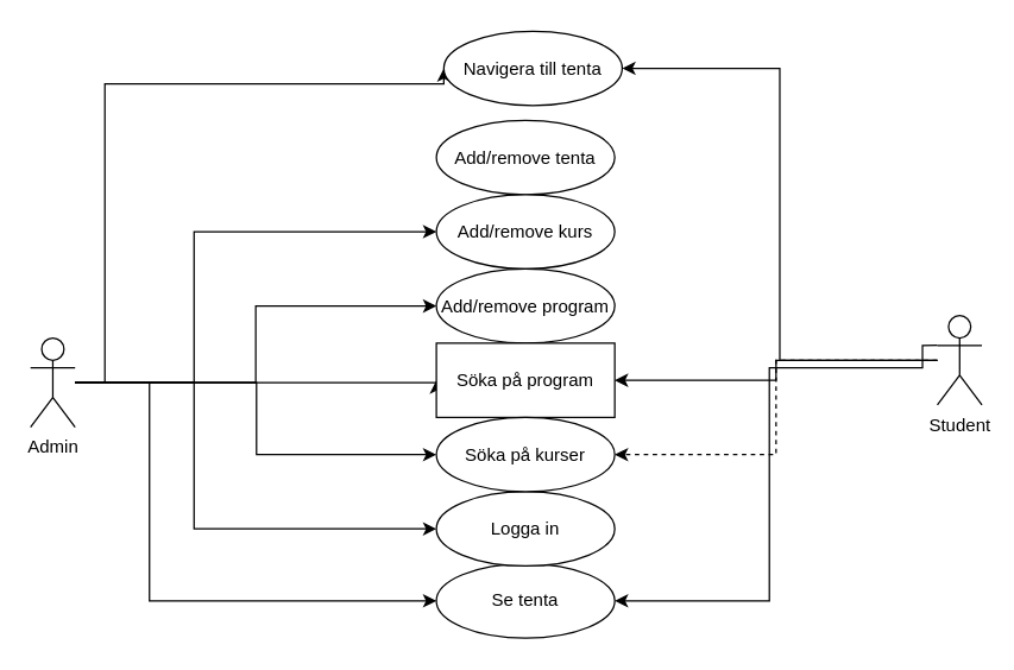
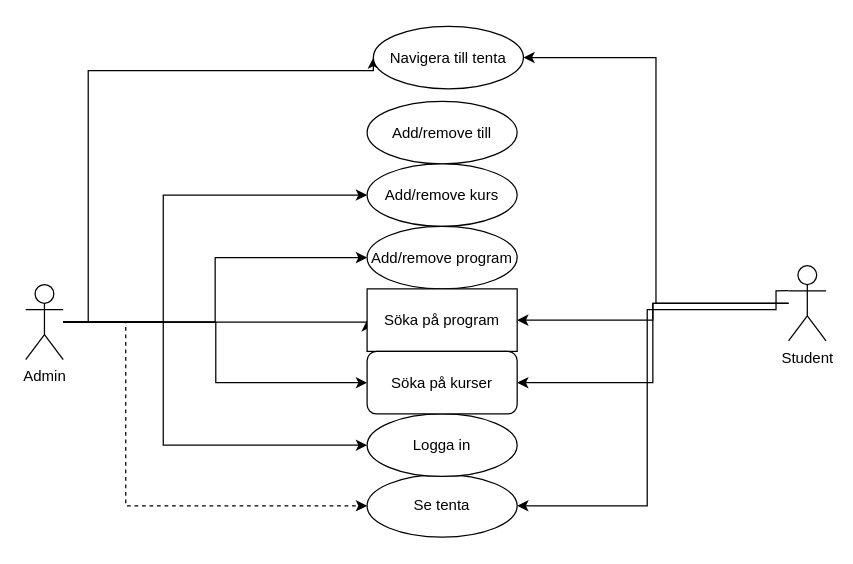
  <mxCell id="0" />
  <mxCell id="1" parent="0" />
- <mxCell id="2" style="edgeStyle=orthogonalEdgeStyle;rounded=0;orthogonalLoop=1;jettySize=auto;html=1;fontColor=#FF66FF;entryX=0;entryY=0.5;entryDx=0;entryDy=0;" edge="1" parent="1" source="9" target="15"><mxGeometry relative="1" as="geometry"><mxPoint x="290" y="57" as="targetPoint" /><Array as="points"><mxPoint x="100" y="257" /><mxPoint x="100" y="404" /></Array></mxGeometry></mxCell>
+ <mxCell id="2" style="edgeStyle=orthogonalEdgeStyle;rounded=0;orthogonalLoop=1;jettySize=auto;html=1;fontColor=#FF66FF;entryX=0;entryY=0.5;entryDx=0;entryDy=0;dashed=1;" edge="1" parent="1" source="9" target="15"><mxGeometry relative="1" as="geometry"><mxPoint x="290" y="57" as="targetPoint" /><Array as="points"><mxPoint x="100" y="257" /><mxPoint x="100" y="404" /></Array></mxGeometry></mxCell>
  <mxCell id="3" style="edgeStyle=orthogonalEdgeStyle;rounded=0;orthogonalLoop=1;jettySize=auto;html=1;entryX=0;entryY=0.5;entryDx=0;entryDy=0;fontColor=#FF66FF;" edge="1" parent="1" source="9" target="17"><mxGeometry relative="1" as="geometry"><Array as="points"><mxPoint x="130" y="257" /><mxPoint x="130" y="156" /></Array></mxGeometry></mxCell>
  <mxCell id="4" style="edgeStyle=orthogonalEdgeStyle;rounded=0;orthogonalLoop=1;jettySize=auto;html=1;fontColor=#FF66FF;" edge="1" parent="1" source="9" target="18"><mxGeometry relative="1" as="geometry" /></mxCell>
  <mxCell id="5" style="edgeStyle=orthogonalEdgeStyle;rounded=0;orthogonalLoop=1;jettySize=auto;html=1;entryX=0;entryY=0.5;entryDx=0;entryDy=0;fontColor=#FF66FF;" edge="1" parent="1" source="9" target="19"><mxGeometry relative="1" as="geometry"><Array as="points"><mxPoint x="293" y="257" /></Array></mxGeometry></mxCell>
  <mxCell id="6" style="edgeStyle=orthogonalEdgeStyle;rounded=0;orthogonalLoop=1;jettySize=auto;html=1;entryX=0;entryY=0.5;entryDx=0;entryDy=0;fontColor=#FF66FF;" edge="1" parent="1" source="9" target="21"><mxGeometry relative="1" as="geometry"><Array as="points"><mxPoint x="172" y="257" /><mxPoint x="172" y="306" /></Array></mxGeometry></mxCell>
  <mxCell id="7" style="edgeStyle=orthogonalEdgeStyle;rounded=0;orthogonalLoop=1;jettySize=auto;html=1;entryX=0;entryY=0.5;entryDx=0;entryDy=0;fontColor=#FF66FF;" edge="1" parent="1" source="9" target="20"><mxGeometry relative="1" as="geometry"><Array as="points"><mxPoint x="130" y="257" /><mxPoint x="130" y="356" /></Array></mxGeometry></mxCell>
  <mxCell id="8" style="edgeStyle=orthogonalEdgeStyle;rounded=0;orthogonalLoop=1;jettySize=auto;html=1;entryX=0;entryY=0.5;entryDx=0;entryDy=0;fontColor=#FF66FF;" edge="1" parent="1" source="9" target="22"><mxGeometry relative="1" as="geometry"><Array as="points"><mxPoint x="70" y="257" /><mxPoint x="70" y="56" /></Array></mxGeometry></mxCell>
  <mxCell id="9" value="Admin" style="shape=umlActor;verticalLabelPosition=bottom;labelBackgroundColor=#ffffff;verticalAlign=top;outlineConnect=0;html=1;" vertex="1" parent="1"><mxGeometry x="20" y="227" width="30" height="60" as="geometry" /></mxCell>
  <mxCell id="10" style="edgeStyle=orthogonalEdgeStyle;rounded=0;orthogonalLoop=1;jettySize=auto;html=1;exitX=0;exitY=0.333;exitDx=0;exitDy=0;exitPerimeter=0;entryX=1;entryY=0.5;entryDx=0;entryDy=0;fontColor=#FF66FF;" edge="1" parent="1" source="14" target="15"><mxGeometry relative="1" as="geometry"><Array as="points"><mxPoint x="620" y="247" /><mxPoint x="517" y="247" /><mxPoint x="517" y="404" /></Array></mxGeometry></mxCell>
  <mxCell id="11" style="edgeStyle=orthogonalEdgeStyle;rounded=0;orthogonalLoop=1;jettySize=auto;html=1;entryX=1;entryY=0.5;entryDx=0;entryDy=0;fontColor=#FF66FF;" edge="1" parent="1" source="14" target="19"><mxGeometry relative="1" as="geometry" /></mxCell>
- <mxCell id="12" style="edgeStyle=orthogonalEdgeStyle;rounded=0;orthogonalLoop=1;jettySize=auto;html=1;entryX=1;entryY=0.5;entryDx=0;entryDy=0;fontColor=#FF66FF;dashed=1;" edge="1" parent="1" source="14" target="21"><mxGeometry relative="1" as="geometry" /></mxCell>
+ <mxCell id="12" style="edgeStyle=orthogonalEdgeStyle;rounded=0;orthogonalLoop=1;jettySize=auto;html=1;entryX=1;entryY=0.5;entryDx=0;entryDy=0;fontColor=#FF66FF;" edge="1" parent="1" source="14" target="21"><mxGeometry relative="1" as="geometry" /></mxCell>
  <mxCell id="13" style="edgeStyle=orthogonalEdgeStyle;rounded=0;orthogonalLoop=1;jettySize=auto;html=1;entryX=1;entryY=0.5;entryDx=0;entryDy=0;fontColor=#FF66FF;" edge="1" parent="1" source="14" target="22"><mxGeometry relative="1" as="geometry" /></mxCell>
  <mxCell id="14" value="Student" style="shape=umlActor;verticalLabelPosition=bottom;labelBackgroundColor=#ffffff;verticalAlign=top;html=1;outlineConnect=0;" vertex="1" parent="1"><mxGeometry x="630" y="212" width="30" height="60" as="geometry" /></mxCell>
  <mxCell id="15" value="&lt;font color=&quot;#000000&quot;&gt;Se tenta&lt;/font&gt;" style="ellipse;whiteSpace=wrap;html=1;fontColor=#FF66FF;" vertex="1" parent="1"><mxGeometry x="293" y="379" width="120" height="50" as="geometry" /></mxCell>
- <mxCell id="16" value="&lt;font color=&quot;#000000&quot;&gt;Add/remove tenta&lt;/font&gt;" style="ellipse;whiteSpace=wrap;html=1;fontColor=#FF66FF;" vertex="1" parent="1"><mxGeometry x="293" y="80.5" width="120" height="50" as="geometry" /></mxCell>
+ <mxCell id="16" value="&lt;font color=&quot;#000000&quot;&gt;Add/remove till&lt;/font&gt;" style="ellipse;whiteSpace=wrap;html=1;fontColor=#FF66FF;" vertex="1" parent="1"><mxGeometry x="293" y="80.5" width="120" height="50" as="geometry" /></mxCell>
  <mxCell id="17" value="&lt;span style=&quot;color: rgb(0 , 0 , 0)&quot;&gt;Add/remove&lt;/span&gt;&lt;font color=&quot;#000000&quot;&gt;&amp;nbsp;kurs&lt;/font&gt;&lt;span style=&quot;color: rgba(0 , 0 , 0 , 0) ; font-family: monospace ; font-size: 0px ; white-space: nowrap&quot;&gt;%3CmxGraphModel%3E%3Croot%3E%3CmxCell%20id%3D%220%22%2F%3E%3CmxCell%20id%3D%221%22%20parent%3D%220%22%2F%3E%3CmxCell%20id%3D%222%22%20value%3D%22%26lt%3Bfont%20color%3D%26quot%3B%23000000%26quot%3B%26gt%3BTa%20bort%20tenta%26lt%3B%2Ffont%26gt%3B%22%20style%3D%22ellipse%3BwhiteSpace%3Dwrap%3Bhtml%3D1%3BfontColor%3D%23FF66FF%3B%22%20vertex%3D%221%22%20parent%3D%221%22%3E%3CmxGeometry%20x%3D%22353%22%20y%3D%22160%22%20width%3D%22120%22%20height%3D%2250%22%20as%3D%22geometry%22%2F%3E%3C%2FmxCell%3E%3C%2Froot%3E%3C%2FmxGraphModel%3E&lt;/span&gt;&lt;span style=&quot;color: rgba(0 , 0 , 0 , 0) ; font-family: monospace ; font-size: 0px ; white-space: nowrap&quot;&gt;%3CmxGraphModel%3E%3Croot%3E%3CmxCell%20id%3D%220%22%2F%3E%3CmxCell%20id%3D%221%22%20parent%3D%220%22%2F%3E%3CmxCell%20id%3D%222%22%20value%3D%22%26lt%3Bfont%20color%3D%26quot%3B%23000000%26quot%3B%26gt%3BTa%20bort%20tenta%26lt%3B%2Ffont%26gt%3B%22%20style%3D%22ellipse%3BwhiteSpace%3Dwrap%3Bhtml%3D1%3BfontColor%3D%23FF66FF%3B%22%20vertex%3D%221%22%20parent%3D%221%22%3E%3CmxGeometry%20x%3D%22353%22%20y%3D%22160%22%20width%3D%22120%22%20height%3D%2250%22%20as%3D%22geometry%22%2F%3E%3C%2FmxCell%3E%3C%2Froot%3E%3C%2FmxGraphModel%3E&lt;/span&gt;" style="ellipse;whiteSpace=wrap;html=1;fontColor=#FF66FF;" vertex="1" parent="1"><mxGeometry x="293" y="130.5" width="120" height="50" as="geometry" /></mxCell>
  <mxCell id="18" value="&lt;span style=&quot;color: rgb(0 , 0 , 0)&quot;&gt;Add/remove&lt;/span&gt;&lt;font color=&quot;#000000&quot;&gt;&amp;nbsp;program&lt;/font&gt;&lt;span style=&quot;color: rgba(0 , 0 , 0 , 0) ; font-family: monospace ; font-size: 0px ; white-space: nowrap&quot;&gt;%3CmxGraphModel%3E%3Croot%3E%3CmxCell%20id%3D%220%22%2F%3E%3CmxCell%20id%3D%221%22%20parent%3D%220%22%2F%3E%3CmxCell%20id%3D%222%22%20value%3D%22%26lt%3Bfont%20color%3D%26quot%3B%23000000%26quot%3B%26gt%3BTa%20bort%20tenta%26lt%3B%2Ffont%26gt%3B%22%20style%3D%22ellipse%3BwhiteSpace%3Dwrap%3Bhtml%3D1%3BfontColor%3D%23FF66FF%3B%22%20vertex%3D%221%22%20parent%3D%221%22%3E%3CmxGeometry%20x%3D%22353%22%20y%3D%22160%22%20width%3D%22120%22%20height%3D%2250%22%20as%3D%22geometry%22%2F%3E%3C%2FmxCell%3E%3C%2Froot%3E%3C%2FmxGraphModel%3E&lt;/span&gt;&lt;span style=&quot;color: rgba(0 , 0 , 0 , 0) ; font-family: monospace ; font-size: 0px ; white-space: nowrap&quot;&gt;%3CmxGraphModel%3E%3Croot%3E%3CmxCell%20id%3D%220%22%2F%3E%3CmxCell%20id%3D%221%22%20parent%3D%220%22%2F%3E%3CmxCell%20id%3D%222%22%20value%3D%22%26lt%3Bfont%20color%3D%26quot%3B%23000000%26quot%3B%26gt%3BTa%20bort%20tenta%26lt%3B%2Ffont%26gt%3B%22%20style%3D%22ellipse%3BwhiteSpace%3Dwrap%3Bhtml%3D1%3BfontColor%3D%23FF66FF%3B%22%20vertex%3D%221%22%20parent%3D%221%22%3E%3CmxGeometry%20x%3D%22353%22%20y%3D%22160%22%20width%3D%22120%22%20height%3D%2250%22%20as%3D%22geometry%22%2F%3E%3C%2FmxCell%3E%3C%2Froot%3E%3C%2FmxGraphModel%3E&lt;/span&gt;" style="ellipse;whiteSpace=wrap;html=1;fontColor=#FF66FF;" vertex="1" parent="1"><mxGeometry x="293" y="180.5" width="120" height="50" as="geometry" /></mxCell>
  <mxCell id="19" value="&lt;font color=&quot;#000000&quot;&gt;Söka på program&lt;/font&gt;" style="whiteSpace=wrap;html=1;fontColor=#FF66FF;rounded=0;" vertex="1" parent="1"><mxGeometry x="293" y="230.5" width="120" height="50" as="geometry" /></mxCell>
  <mxCell id="20" value="&lt;font color=&quot;#000000&quot;&gt;Logga in&lt;/font&gt;" style="ellipse;whiteSpace=wrap;html=1;fontColor=#FF66FF;" vertex="1" parent="1"><mxGeometry x="293" y="330.5" width="120" height="50" as="geometry" /></mxCell>
- <mxCell id="21" value="&lt;font color=&quot;#000000&quot;&gt;Söka på kurser&lt;/font&gt;" style="ellipse;whiteSpace=wrap;html=1;fontColor=#FF66FF;" vertex="1" parent="1"><mxGeometry x="293" y="280.5" width="120" height="50" as="geometry" /></mxCell>
+ <mxCell id="21" value="&lt;font color=&quot;#000000&quot;&gt;Söka på kurser&lt;/font&gt;" style="whiteSpace=wrap;html=1;fontColor=#FF66FF;rounded=1;" vertex="1" parent="1"><mxGeometry x="293" y="280.5" width="120" height="50" as="geometry" /></mxCell>
  <mxCell id="22" value="&lt;font color=&quot;#000000&quot;&gt;Navigera till tenta&lt;/font&gt;" style="ellipse;whiteSpace=wrap;html=1;fontColor=#FF66FF;" vertex="1" parent="1"><mxGeometry x="298" y="20.5" width="120" height="50" as="geometry" /></mxCell>
